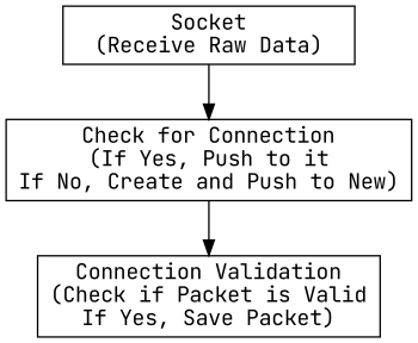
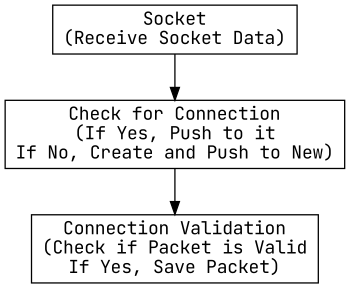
  digraph {
    fontname="JetBrains Mono"
    node [shape=box fontname="JetBrains Mono"]
    edge [fontname="JetBrains Mono"]
-   n1 [label="Socket\n(Receive Raw Data)"]
+   n1 [label="Socket\n(Receive Socket Data)"]
    n2 [label="Check for Connection\n(If Yes, Push to it\nIf No, Create and Push to New)"]
    n3 [label="Connection Validation\n(Check if Packet is Valid\nIf Yes, Save Packet)"]
    n1 -> n2
    n2 -> n3
  }
